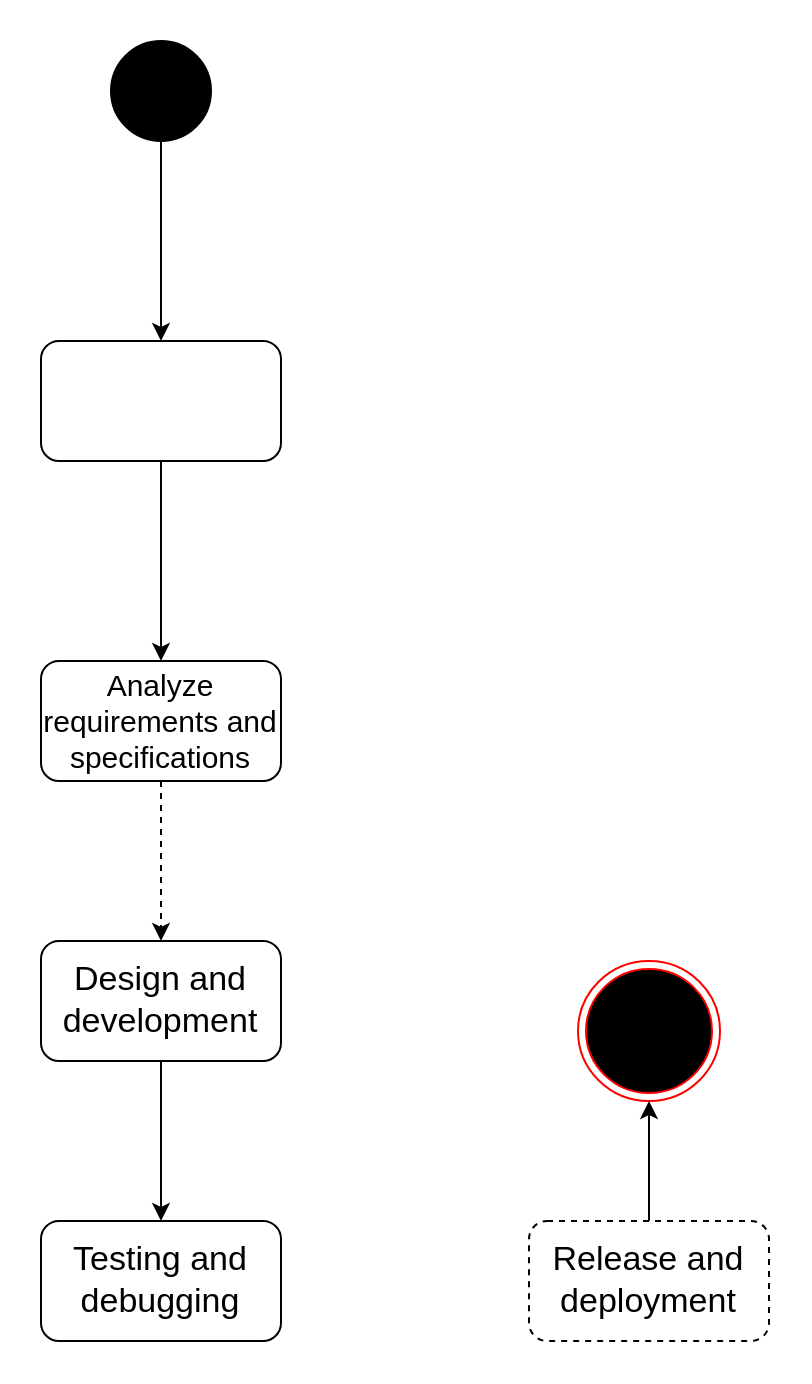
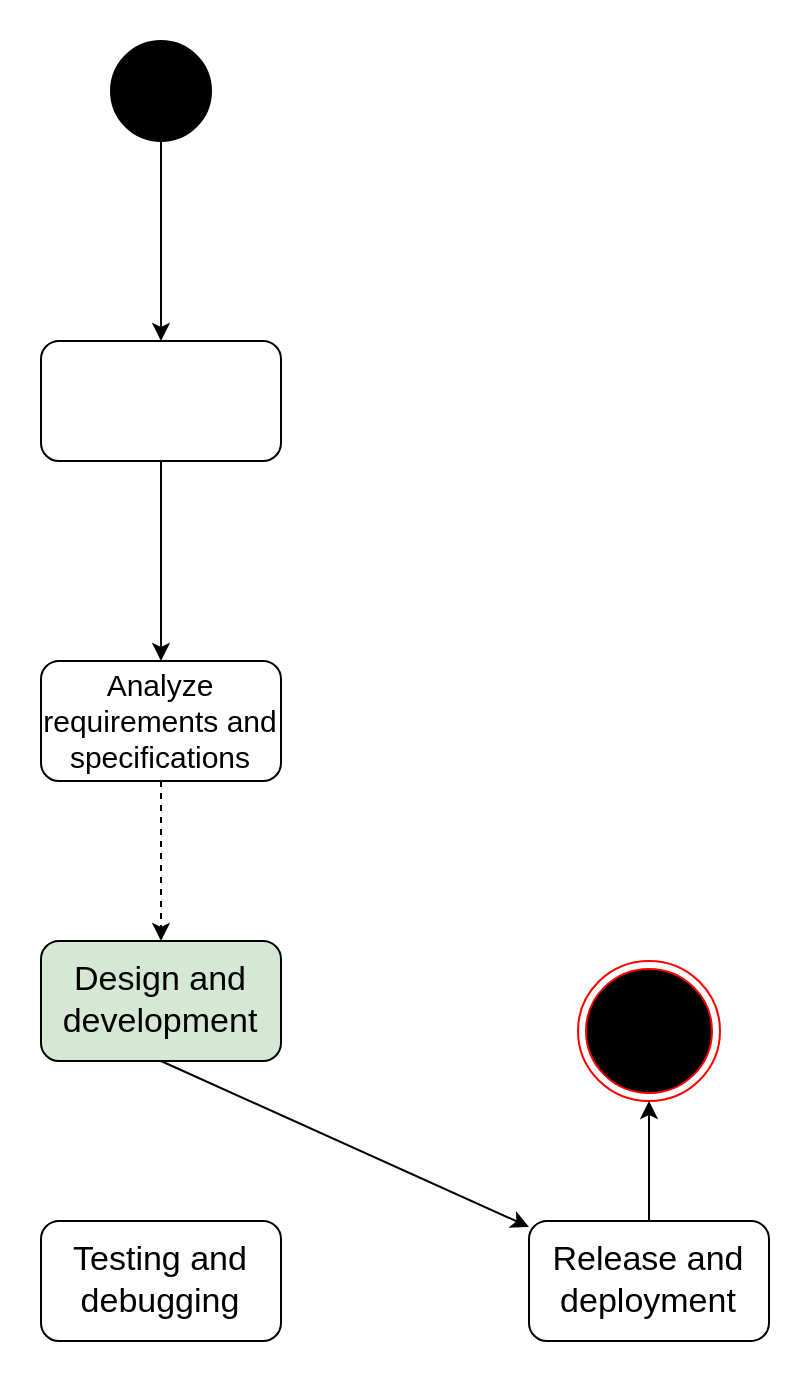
  <mxCell id="0" />
  <mxCell id="1" parent="0" />
  <mxCell id="2" value="" style="rounded=1;whiteSpace=wrap;html=1;" vertex="1" parent="1"><mxGeometry x="20" y="170" width="120" height="60" as="geometry" /></mxCell>
  <mxCell id="3" value="" style="ellipse;whiteSpace=wrap;html=1;aspect=fixed;fillColor=#000000;" vertex="1" parent="1"><mxGeometry x="55" y="20" width="50" height="50" as="geometry" /></mxCell>
  <mxCell id="4" value="" style="endArrow=classic;html=1;rounded=0;exitX=0.5;exitY=1;exitDx=0;exitDy=0;entryX=0.5;entryY=0;entryDx=0;entryDy=0;" edge="1" parent="1" source="3" target="2"><mxGeometry width="50" height="50" relative="1" as="geometry"><mxPoint x="240" y="370" as="sourcePoint" /><mxPoint x="290" y="320" as="targetPoint" /></mxGeometry></mxCell>
  <mxCell id="5" value="&lt;font style=&quot;font-size: 15px;&quot;&gt;Analyze requirements and specifications&lt;br&gt;&lt;/font&gt;" style="rounded=1;whiteSpace=wrap;html=1;" vertex="1" parent="1"><mxGeometry x="20" y="330" width="120" height="60" as="geometry" /></mxCell>
  <mxCell id="6" value="" style="endArrow=classic;html=1;rounded=0;exitX=0.5;exitY=1;exitDx=0;exitDy=0;entryX=0.5;entryY=0;entryDx=0;entryDy=0;" edge="1" parent="1" source="2" target="5"><mxGeometry width="50" height="50" relative="1" as="geometry"><mxPoint x="90" y="80" as="sourcePoint" /><mxPoint x="90" y="180" as="targetPoint" /></mxGeometry></mxCell>
- <mxCell id="7" value="&lt;font style=&quot;font-size: 17px;&quot;&gt;Design and development&lt;br&gt;&lt;/font&gt;" style="rounded=1;whiteSpace=wrap;html=1;" vertex="1" parent="1"><mxGeometry x="20" y="470" width="120" height="60" as="geometry" /></mxCell>
+ <mxCell id="7" value="&lt;font style=&quot;font-size: 17px;&quot;&gt;Design and development&lt;br&gt;&lt;/font&gt;" style="rounded=1;whiteSpace=wrap;html=1;fillColor=#d5e8d4;" vertex="1" parent="1"><mxGeometry x="20" y="470" width="120" height="60" as="geometry" /></mxCell>
  <mxCell id="8" value="" style="endArrow=classic;html=1;rounded=0;exitX=0.5;exitY=1;exitDx=0;exitDy=0;entryX=0.5;entryY=0;entryDx=0;entryDy=0;dashed=1;" edge="1" parent="1" source="5" target="7"><mxGeometry width="50" height="50" relative="1" as="geometry"><mxPoint x="90" y="240" as="sourcePoint" /><mxPoint x="90" y="340" as="targetPoint" /></mxGeometry></mxCell>
  <mxCell id="9" value="&lt;font style=&quot;font-size: 17px;&quot;&gt;Testing and debugging&lt;/font&gt;" style="rounded=1;whiteSpace=wrap;html=1;" vertex="1" parent="1"><mxGeometry x="20" y="610" width="120" height="60" as="geometry" /></mxCell>
- <mxCell id="10" value="" style="endArrow=classic;html=1;rounded=0;exitX=0.5;exitY=1;exitDx=0;exitDy=0;entryX=0.5;entryY=0;entryDx=0;entryDy=0;" edge="1" parent="1" source="7" target="9"><mxGeometry width="50" height="50" relative="1" as="geometry"><mxPoint x="90" y="400" as="sourcePoint" /><mxPoint x="90" y="480" as="targetPoint" /></mxGeometry></mxCell>
- <mxCell id="11" value="&lt;font style=&quot;font-size: 17px;&quot;&gt;Release and deployment&lt;br&gt;&lt;/font&gt;" style="rounded=1;whiteSpace=wrap;html=1;dashed=1;" vertex="1" parent="1"><mxGeometry x="264" y="610" width="120" height="60" as="geometry" /></mxCell>
+ <mxCell id="10" value="" style="endArrow=classic;html=1;rounded=0;exitX=0.5;exitY=1;exitDx=0;exitDy=0;" edge="1" parent="1" source="7" target="11"><mxGeometry width="50" height="50" relative="1" as="geometry"><mxPoint x="90" y="400" as="sourcePoint" /><mxPoint x="90" y="480" as="targetPoint" /></mxGeometry></mxCell>
+ <mxCell id="11" value="&lt;font style=&quot;font-size: 17px;&quot;&gt;Release and deployment&lt;br&gt;&lt;/font&gt;" style="rounded=1;whiteSpace=wrap;html=1;" vertex="1" parent="1"><mxGeometry x="264" y="610" width="120" height="60" as="geometry" /></mxCell>
  <mxCell id="12" value="" style="ellipse;html=1;shape=endState;fillColor=#000000;strokeColor=#ff0000;" vertex="1" parent="1"><mxGeometry x="288.5" y="480" width="71" height="70" as="geometry" /></mxCell>
  <mxCell id="13" value="" style="endArrow=classic;html=1;rounded=0;exitX=0.5;exitY=0;exitDx=0;exitDy=0;entryX=0.5;entryY=1;entryDx=0;entryDy=0;" edge="1" parent="1" source="11" target="12"><mxGeometry width="50" height="50" relative="1" as="geometry"><mxPoint x="240" y="540" as="sourcePoint" /><mxPoint x="290" y="490" as="targetPoint" /></mxGeometry></mxCell>
